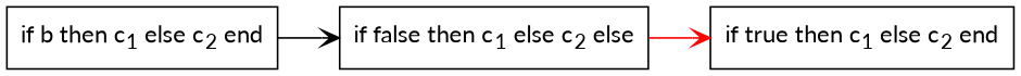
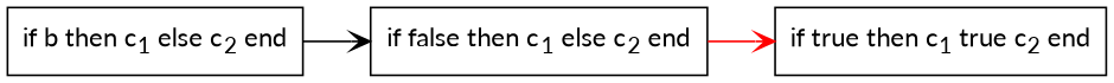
  digraph {
    fontname=Lato
    rankdir=LR
    node [fontname=Lato shape=box]
    edge [arrowhead=vee fontname=Lato]
    n1 [label=<if b then c<sub>1</sub> else c<sub>2</sub> end>]
-   n2 [label=<if false then c<sub>1</sub> else c<sub>2</sub> else>]
-   n3 [label=<if true then c<sub>1</sub> else c<sub>2</sub> end>]
+   n2 [label=<if false then c<sub>1</sub> else c<sub>2</sub> end>]
+   n3 [label=<if true then c<sub>1</sub> true c<sub>2</sub> end>]
    n1 -> n2 [color=black]
    n2 -> n3 [color=red]
  }
